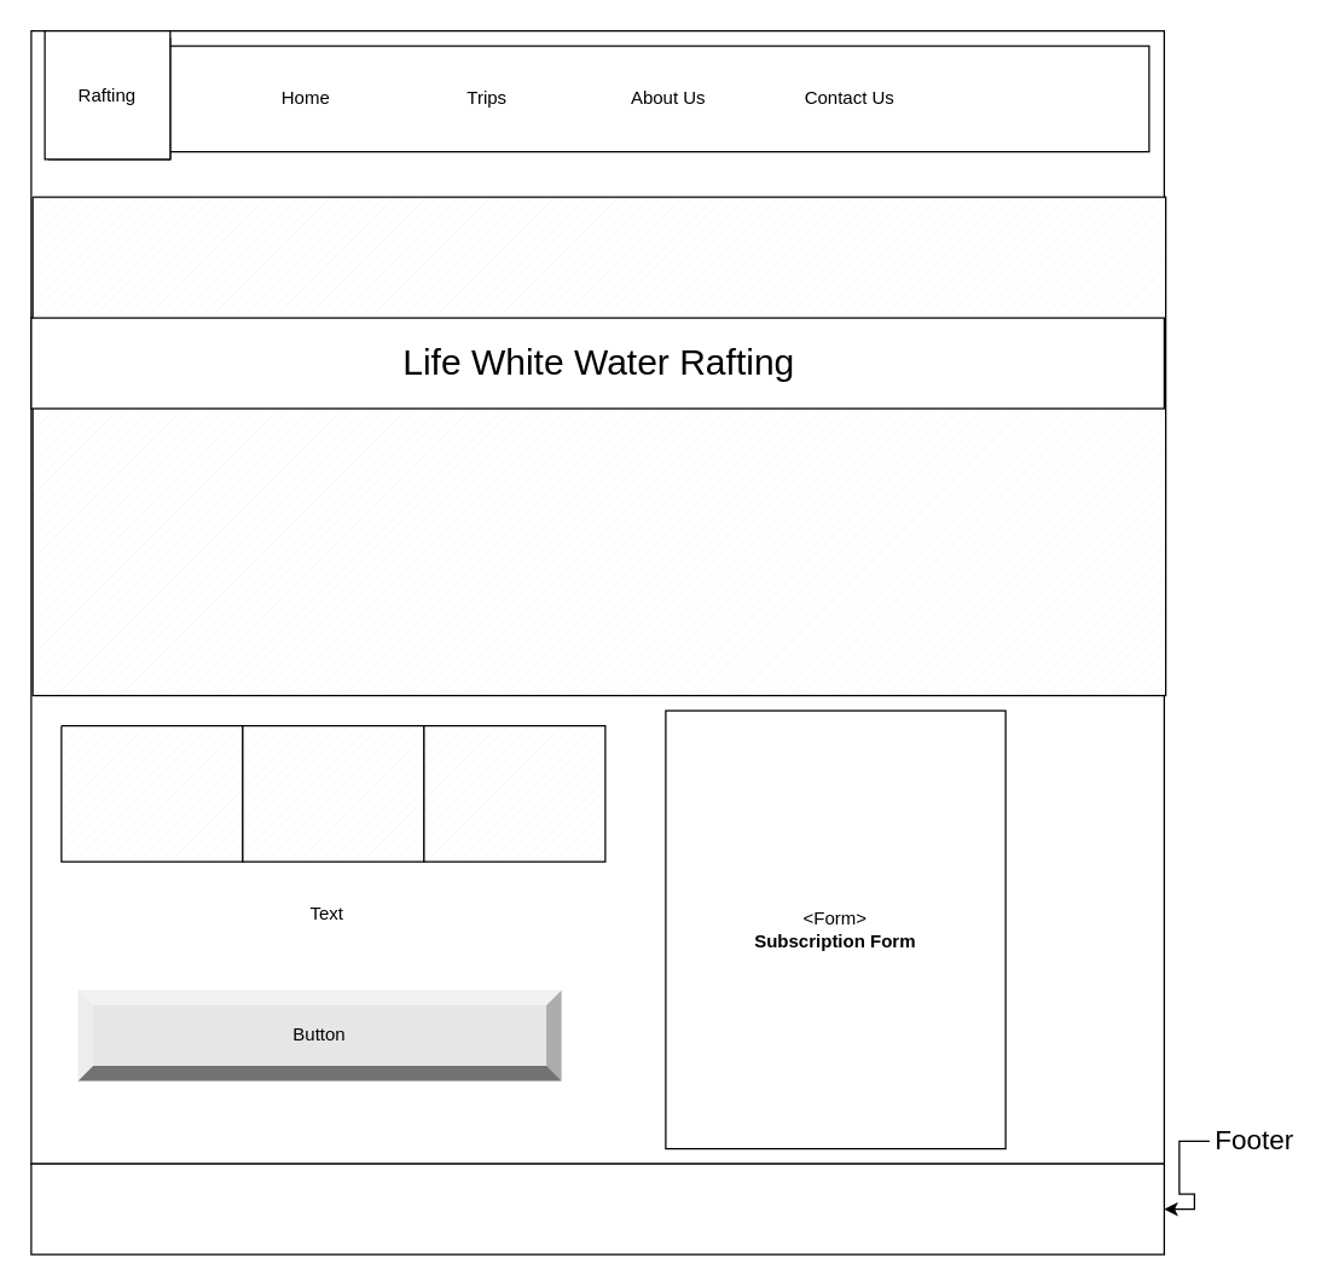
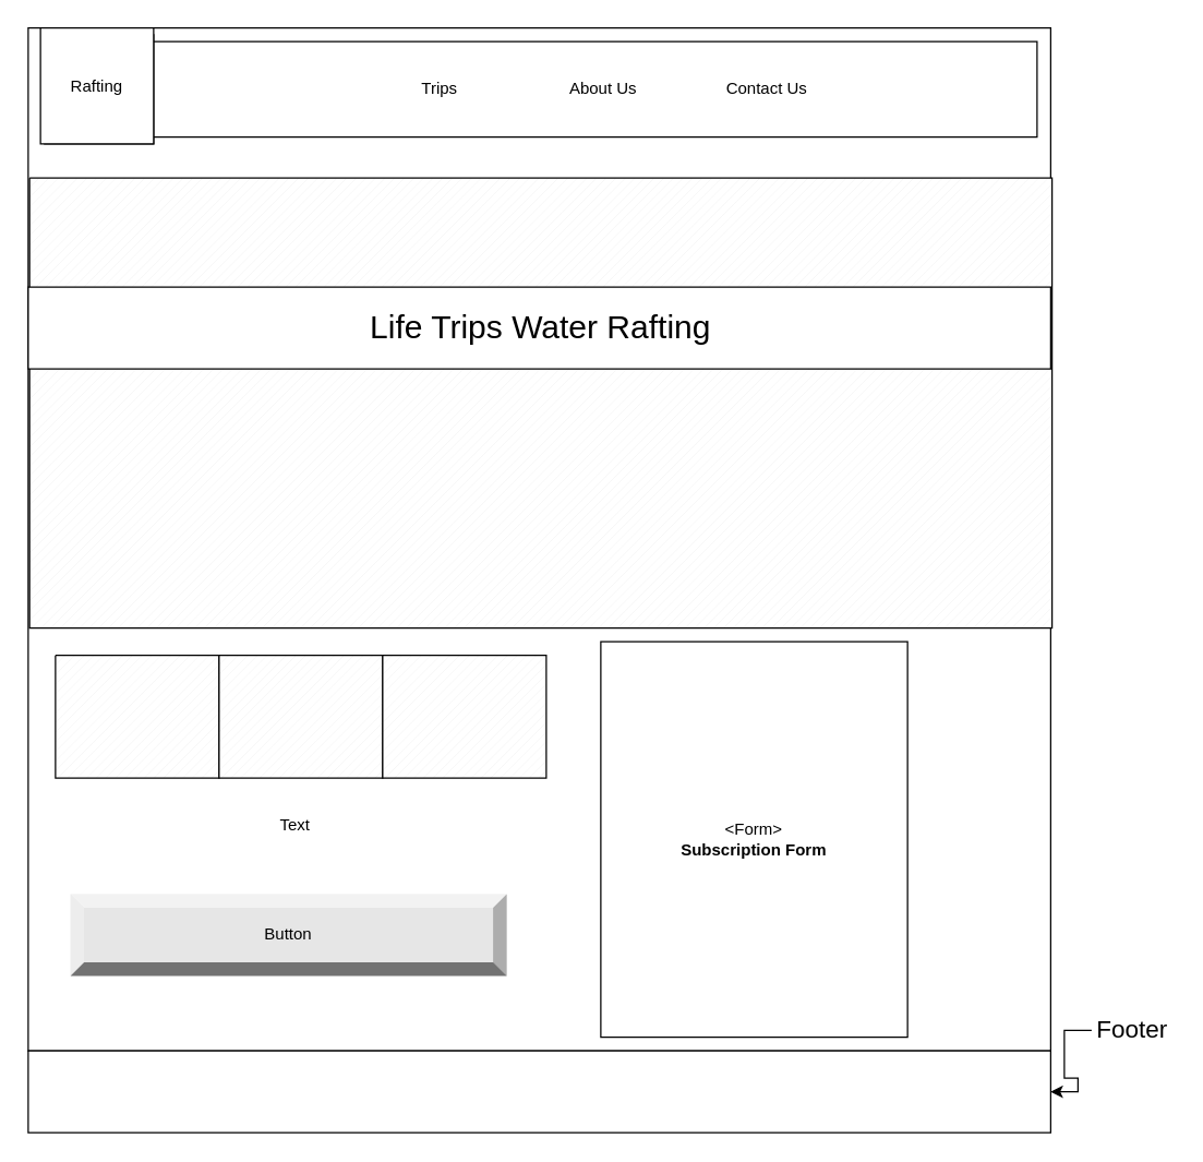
  <mxCell id="0" />
  <mxCell id="1" parent="0" />
  <mxCell id="2" value="" style="whiteSpace=wrap;html=1;aspect=fixed;" vertex="1" parent="1"><mxGeometry x="20" y="20" width="750" height="750" as="geometry" /></mxCell>
  <mxCell id="3" style="edgeStyle=orthogonalEdgeStyle;rounded=0;orthogonalLoop=1;jettySize=auto;html=1;exitX=0;exitY=0;exitDx=0;exitDy=0;exitPerimeter=0;" edge="1" parent="1" source="4" target="2"><mxGeometry relative="1" as="geometry"><Array as="points"><mxPoint x="302" y="180" /><mxPoint x="302" y="180" /></Array></mxGeometry></mxCell>
  <mxCell id="4" value="" style="verticalLabelPosition=bottom;verticalAlign=top;html=1;shape=mxgraph.basic.patternFillRect;fillStyle=diag;step=5;fillStrokeWidth=0.2;fillStrokeColor=#dddddd;" vertex="1" parent="1"><mxGeometry x="21" y="130" width="750" height="330" as="geometry" /></mxCell>
  <mxCell id="5" value="" style="rounded=0;whiteSpace=wrap;html=1;" vertex="1" parent="1"><mxGeometry x="32" y="30" width="728" height="70" as="geometry" /></mxCell>
  <mxCell id="6" value="" style="whiteSpace=wrap;html=1;aspect=fixed;" vertex="1" parent="1"><mxGeometry x="32" y="25" width="80" height="80" as="geometry" /></mxCell>
- <mxCell id="7" value="Home" style="text;html=1;align=center;verticalAlign=middle;whiteSpace=wrap;rounded=0;" vertex="1" parent="1"><mxGeometry x="152" y="50" width="100" height="30" as="geometry" /></mxCell>
  <mxCell id="8" value="Trips" style="text;html=1;align=center;verticalAlign=middle;whiteSpace=wrap;rounded=0;" vertex="1" parent="1"><mxGeometry x="272" y="50" width="100" height="30" as="geometry" /></mxCell>
  <mxCell id="9" value="About Us" style="text;html=1;align=center;verticalAlign=middle;whiteSpace=wrap;rounded=0;" vertex="1" parent="1"><mxGeometry x="392" y="50" width="100" height="30" as="geometry" /></mxCell>
  <mxCell id="10" value="Contact Us" style="text;html=1;align=center;verticalAlign=middle;whiteSpace=wrap;rounded=0;" vertex="1" parent="1"><mxGeometry x="512" y="50" width="100" height="30" as="geometry" /></mxCell>
  <mxCell id="11" value="" style="rounded=0;whiteSpace=wrap;html=1;" vertex="1" parent="1"><mxGeometry x="20" y="210" width="750" height="60" as="geometry" /></mxCell>
- <mxCell id="12" value="&lt;font style=&quot;font-size: 24px;&quot;&gt;Life White Water Rafting&lt;/font&gt;" style="text;html=1;align=center;verticalAlign=middle;whiteSpace=wrap;rounded=0;" vertex="1" parent="1"><mxGeometry x="236" y="210" width="320" height="60" as="geometry" /></mxCell>
+ <mxCell id="12" value="&lt;font style=&quot;font-size: 24px;&quot;&gt;Life Trips Water Rafting&lt;/font&gt;" style="text;html=1;align=center;verticalAlign=middle;whiteSpace=wrap;rounded=0;" vertex="1" parent="1"><mxGeometry x="236" y="210" width="320" height="60" as="geometry" /></mxCell>
  <mxCell id="13" value="" style="verticalLabelPosition=bottom;verticalAlign=top;html=1;shape=mxgraph.basic.patternFillRect;fillStyle=diag;step=5;fillStrokeWidth=0.2;fillStrokeColor=#dddddd;" vertex="1" parent="1"><mxGeometry x="40" y="480" width="120" height="90" as="geometry" /></mxCell>
  <mxCell id="14" value="" style="verticalLabelPosition=bottom;verticalAlign=top;html=1;shape=mxgraph.basic.patternFillRect;fillStyle=diag;step=5;fillStrokeWidth=0.2;fillStrokeColor=#dddddd;" vertex="1" parent="1"><mxGeometry x="160" y="480" width="120" height="90" as="geometry" /></mxCell>
  <mxCell id="15" value="" style="verticalLabelPosition=bottom;verticalAlign=top;html=1;shape=mxgraph.basic.patternFillRect;fillStyle=diag;step=5;fillStrokeWidth=0.2;fillStrokeColor=#dddddd;" vertex="1" parent="1"><mxGeometry x="280" y="480" width="120" height="90" as="geometry" /></mxCell>
  <mxCell id="16" value="Text" style="text;html=1;align=center;verticalAlign=middle;whiteSpace=wrap;rounded=0;" vertex="1" parent="1"><mxGeometry x="52" y="590" width="328" height="30" as="geometry" /></mxCell>
  <mxCell id="17" value="Button" style="labelPosition=center;verticalLabelPosition=middle;align=center;html=1;shape=mxgraph.basic.shaded_button;dx=10;fillColor=#E6E6E6;strokeColor=none;whiteSpace=wrap;" vertex="1" parent="1"><mxGeometry x="51" y="655" width="320" height="60" as="geometry" /></mxCell>
  <mxCell id="18" value="&amp;lt;Form&amp;gt;&lt;br&gt;&lt;b&gt;Subscription Form&lt;/b&gt;" style="html=1;whiteSpace=wrap;" vertex="1" parent="1"><mxGeometry x="440" y="470" width="225" height="290" as="geometry" /></mxCell>
  <mxCell id="19" value="Rafting" style="html=1;whiteSpace=wrap;" vertex="1" parent="1"><mxGeometry x="29" y="20" width="83" height="85" as="geometry" /></mxCell>
  <mxCell id="20" value="" style="rounded=0;whiteSpace=wrap;html=1;" vertex="1" parent="1"><mxGeometry x="20" y="770" width="750" height="60" as="geometry" /></mxCell>
  <mxCell id="21" style="edgeStyle=orthogonalEdgeStyle;rounded=0;orthogonalLoop=1;jettySize=auto;html=1;exitX=0;exitY=0.5;exitDx=0;exitDy=0;" edge="1" parent="1" source="22" target="20"><mxGeometry relative="1" as="geometry" /></mxCell>
  <mxCell id="22" value="&lt;font style=&quot;font-size: 18px;&quot;&gt;Footer&lt;/font&gt;" style="text;html=1;align=center;verticalAlign=middle;whiteSpace=wrap;rounded=0;" vertex="1" parent="1"><mxGeometry x="800" y="740" width="60" height="30" as="geometry" /></mxCell>
